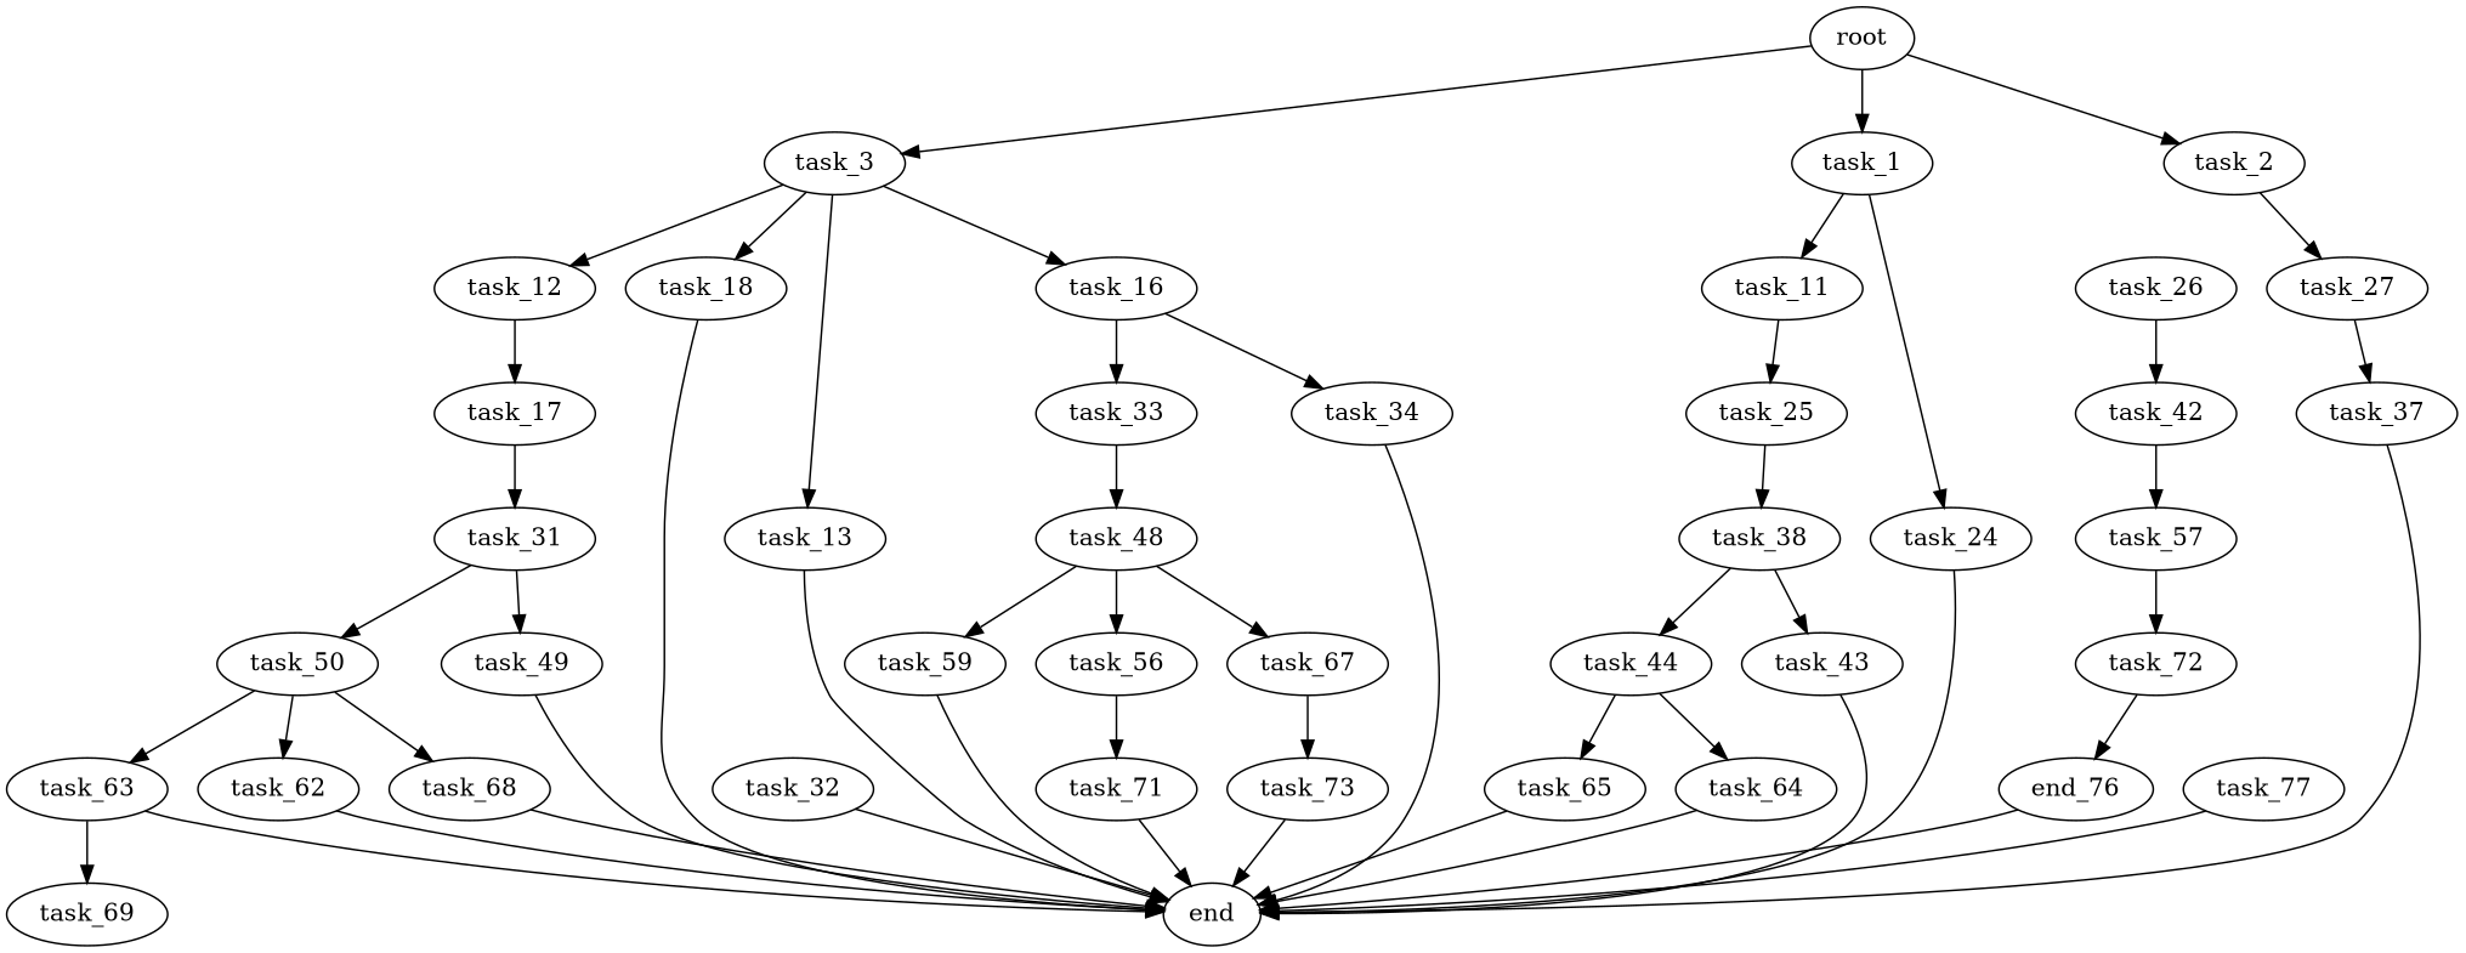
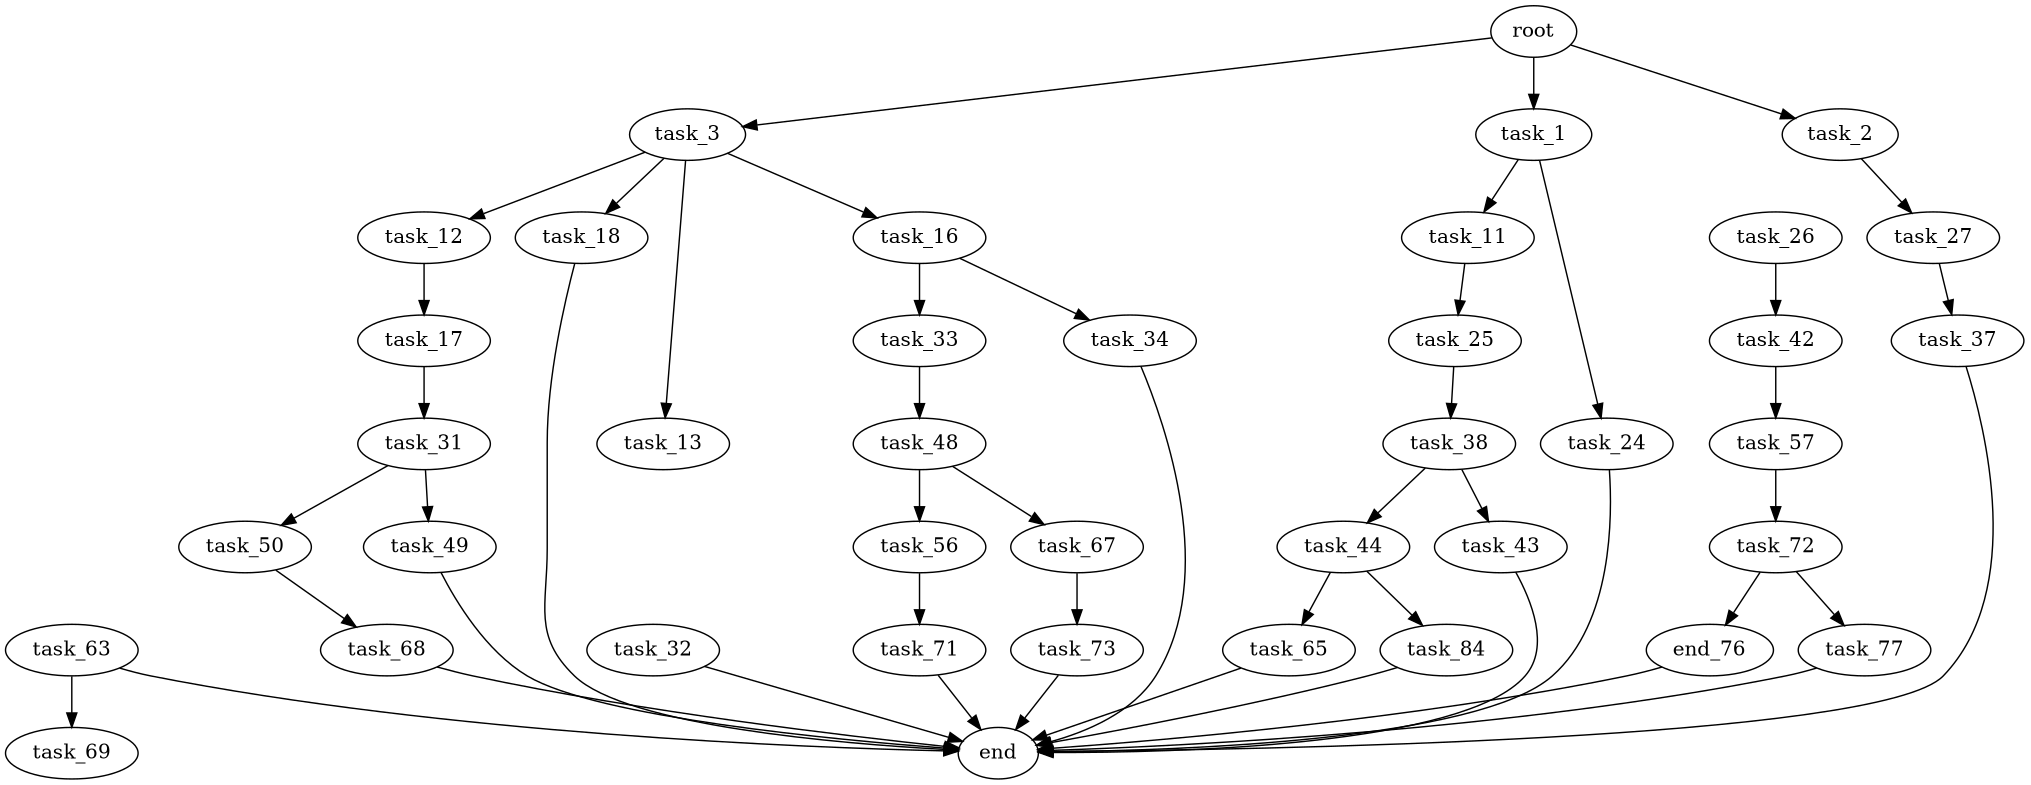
  digraph {
    root
    task_1
    task_2
    task_3
    task_11
    task_24
    task_27
    task_12
    task_13
    task_16
    task_18
    task_25
    end
    task_37
    task_17
    task_33
    n17 [label=task_34]
    task_38
    task_31
    task_26
    task_42
    task_48
    task_43
    task_44
    task_49
    task_50
    task_32
    task_57
    n29 [label=task_56]
-   task_59
    task_67
-   task_62
    task_63
    task_68
-   task_64
+   task_64 [label=task_84]
    task_65
    task_72
    task_69
    task_71
    task_73
    n41 [label=end_76]
    task_77
    root -> task_1
    root -> task_2
    root -> task_3
    task_1 -> task_11
    task_1 -> task_24
    task_2 -> task_27
    task_3 -> task_12
    task_3 -> task_13
    task_3 -> task_16
    task_3 -> task_18
    task_11 -> task_25
    task_24 -> end
    task_27 -> task_37
    task_12 -> task_17
-   task_13 -> end
    task_16 -> task_33
    task_16 -> n17
    task_18 -> end
    task_25 -> task_38
    task_37 -> end
    task_17 -> task_31
    task_33 -> task_48
    n17 -> end
    task_38 -> task_43
    task_38 -> task_44
    task_31 -> task_49
    task_31 -> task_50
    task_26 -> task_42
    task_42 -> task_57
    task_48 -> n29
-   task_48 -> task_59
    task_48 -> task_67
    task_43 -> end
    task_44 -> task_64
    task_44 -> task_65
    task_49 -> end
-   task_50 -> task_62
-   task_50 -> task_63
    task_50 -> task_68
    task_32 -> end
    task_57 -> task_72
    n29 -> task_71
-   task_59 -> end
    task_67 -> task_73
-   task_62 -> end
    task_63 -> end
    task_63 -> task_69
    task_68 -> end
    task_64 -> end
    task_65 -> end
    task_72 -> n41
+   task_72 -> task_77
    task_71 -> end
    task_73 -> end
    n41 -> end
    task_77 -> end
  }
